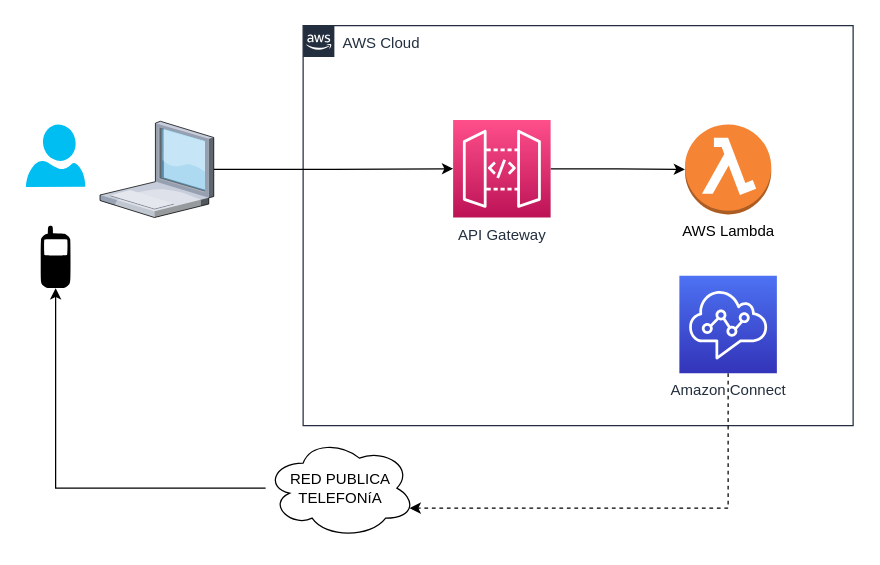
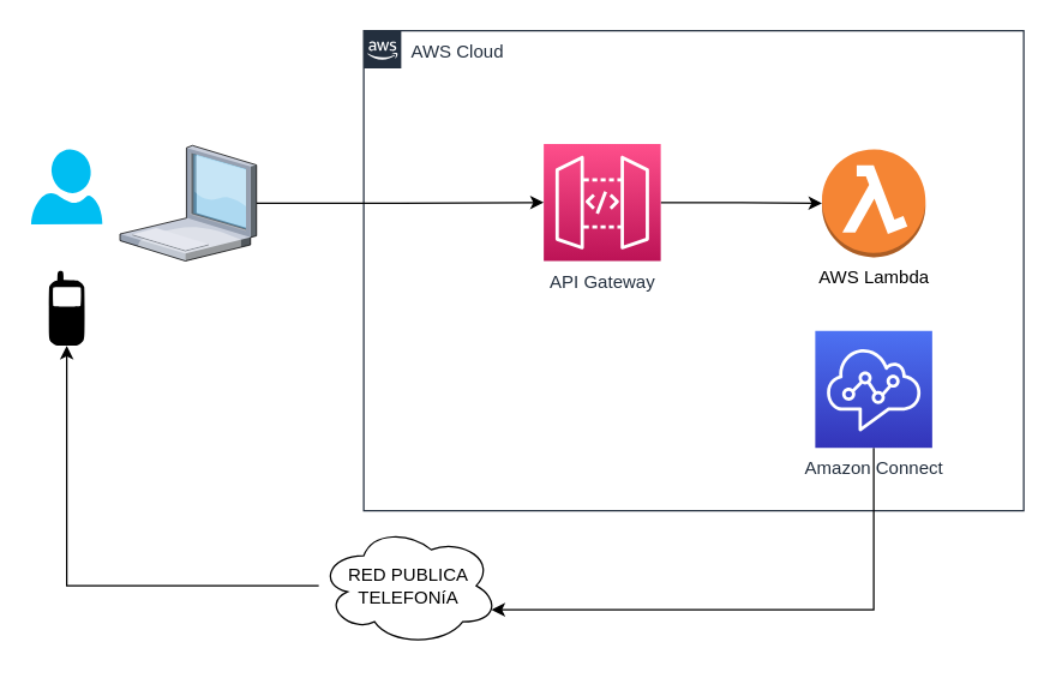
  <mxCell id="0" />
  <mxCell id="1" parent="0" />
  <mxCell id="2" value="AWS Cloud" style="points=[[0,0],[0.25,0],[0.5,0],[0.75,0],[1,0],[1,0.25],[1,0.5],[1,0.75],[1,1],[0.75,1],[0.5,1],[0.25,1],[0,1],[0,0.75],[0,0.5],[0,0.25]];outlineConnect=0;gradientColor=none;html=1;whiteSpace=wrap;fontSize=12;fontStyle=0;shape=mxgraph.aws4.group;grIcon=mxgraph.aws4.group_aws_cloud_alt;strokeColor=#232F3E;fillColor=none;verticalAlign=top;align=left;spacingLeft=30;fontColor=#232F3E;dashed=0;" vertex="1" parent="1"><mxGeometry x="242" y="20" width="440" height="320" as="geometry" /></mxCell>
- <mxCell id="3" style="edgeStyle=orthogonalEdgeStyle;rounded=0;orthogonalLoop=1;jettySize=auto;html=1;entryX=0.96;entryY=0.7;entryDx=0;entryDy=0;entryPerimeter=0;dashed=1;" edge="1" parent="1" source="4" target="13"><mxGeometry relative="1" as="geometry"><Array as="points"><mxPoint x="582" y="406" /></Array></mxGeometry></mxCell>
+ <mxCell id="3" style="edgeStyle=orthogonalEdgeStyle;rounded=0;orthogonalLoop=1;jettySize=auto;html=1;entryX=0.96;entryY=0.7;entryDx=0;entryDy=0;entryPerimeter=0;" edge="1" parent="1" source="4" target="13"><mxGeometry relative="1" as="geometry"><Array as="points"><mxPoint x="582" y="406" /></Array></mxGeometry></mxCell>
  <mxCell id="4" value="Amazon Connect" style="sketch=0;points=[[0,0,0],[0.25,0,0],[0.5,0,0],[0.75,0,0],[1,0,0],[0,1,0],[0.25,1,0],[0.5,1,0],[0.75,1,0],[1,1,0],[0,0.25,0],[0,0.5,0],[0,0.75,0],[1,0.25,0],[1,0.5,0],[1,0.75,0]];outlineConnect=0;fontColor=#232F3E;gradientColor=#4D72F3;gradientDirection=north;fillColor=#3334B9;strokeColor=#ffffff;dashed=0;verticalLabelPosition=bottom;verticalAlign=top;align=center;html=1;fontSize=12;fontStyle=0;aspect=fixed;shape=mxgraph.aws4.resourceIcon;resIcon=mxgraph.aws4.connect;" vertex="1" parent="1"><mxGeometry x="543" y="220" width="78" height="78" as="geometry" /></mxCell>
  <mxCell id="5" style="edgeStyle=orthogonalEdgeStyle;rounded=0;orthogonalLoop=1;jettySize=auto;html=1;" edge="1" parent="1" source="6" target="7"><mxGeometry relative="1" as="geometry" /></mxCell>
  <mxCell id="6" value="API Gateway" style="sketch=0;points=[[0,0,0],[0.25,0,0],[0.5,0,0],[0.75,0,0],[1,0,0],[0,1,0],[0.25,1,0],[0.5,1,0],[0.75,1,0],[1,1,0],[0,0.25,0],[0,0.5,0],[0,0.75,0],[1,0.25,0],[1,0.5,0],[1,0.75,0]];outlineConnect=0;fontColor=#232F3E;gradientColor=#FF4F8B;gradientDirection=north;fillColor=#BC1356;strokeColor=#ffffff;dashed=0;verticalLabelPosition=bottom;verticalAlign=top;align=center;html=1;fontSize=12;fontStyle=0;aspect=fixed;shape=mxgraph.aws4.resourceIcon;resIcon=mxgraph.aws4.api_gateway;" vertex="1" parent="1"><mxGeometry x="362" y="95.5" width="78" height="78" as="geometry" /></mxCell>
  <mxCell id="7" value="AWS Lambda" style="outlineConnect=0;dashed=0;verticalLabelPosition=bottom;verticalAlign=top;align=center;html=1;shape=mxgraph.aws3.lambda_function;fillColor=#F58534;gradientColor=none;" vertex="1" parent="1"><mxGeometry x="547.5" y="99" width="69" height="72" as="geometry" /></mxCell>
  <mxCell id="8" value="" style="verticalLabelPosition=bottom;html=1;verticalAlign=top;align=center;strokeColor=none;fillColor=#00BEF2;shape=mxgraph.azure.user;" vertex="1" parent="1"><mxGeometry x="20.24" y="99" width="47.5" height="50" as="geometry" /></mxCell>
  <mxCell id="9" style="edgeStyle=orthogonalEdgeStyle;rounded=0;orthogonalLoop=1;jettySize=auto;html=1;" edge="1" parent="1" source="10" target="6"><mxGeometry relative="1" as="geometry" /></mxCell>
  <mxCell id="10" value="" style="verticalLabelPosition=bottom;sketch=0;aspect=fixed;html=1;verticalAlign=top;strokeColor=none;align=center;outlineConnect=0;shape=mxgraph.citrix.laptop_1;" vertex="1" parent="1"><mxGeometry x="79.5" y="96.5" width="91" height="77" as="geometry" /></mxCell>
  <mxCell id="11" value="" style="shape=mxgraph.signs.tech.cell_phone;html=1;pointerEvents=1;fillColor=#000000;strokeColor=none;verticalLabelPosition=bottom;verticalAlign=top;align=center;" vertex="1" parent="1"><mxGeometry x="32" y="180" width="23.98" height="50" as="geometry" /></mxCell>
  <mxCell id="12" style="edgeStyle=orthogonalEdgeStyle;rounded=0;orthogonalLoop=1;jettySize=auto;html=1;" edge="1" parent="1" source="13" target="11"><mxGeometry relative="1" as="geometry" /></mxCell>
  <mxCell id="13" value="RED PUBLICA&lt;br&gt;TELEFONíA" style="ellipse;shape=cloud;whiteSpace=wrap;html=1;" vertex="1" parent="1"><mxGeometry x="212" y="350" width="120" height="80" as="geometry" /></mxCell>
